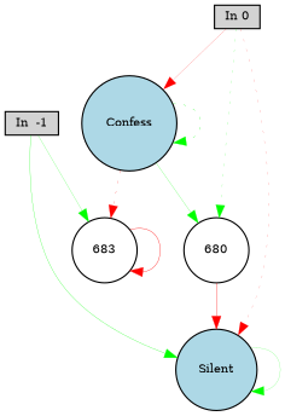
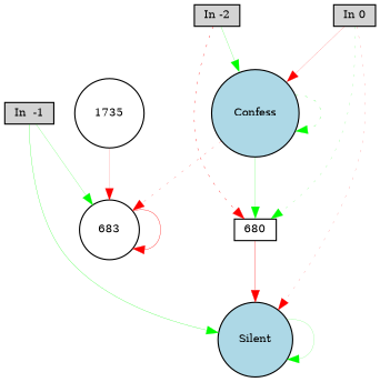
  digraph {
    node [fillcolor=lightgray fontsize=9 shape=circle style=filled]
    edge [color=green style=solid]
+   "In -2" [height=0.2 shape=box width=0.2]
    Confess [fillcolor=lightblue height=0.2 width=0.2]
-   680 [fillcolor=white height=0.2 width=0.2]
+   680 [fillcolor=white height=0.2 shape=box width=0.2]
    683 [fillcolor=white height=0.2 width=0.2]
    Silent [fillcolor=lightblue height=0.2 width=0.2]
    "In  -1" [height=0.2 shape=box width=0.2]
    "In 0" [height=0.2 shape=box width=0.2]
+   1735 [fillcolor=white height=0.2 width=0.2]
+   "In -2" -> Confess [penwidth=0.1730046014770727]
+   "In -2" -> 680 [color=red penwidth=0.30000000000000004 style=dotted]
    Confess -> Confess [penwidth=0.22369284374490184 style=dotted]
    Confess -> 680 [penwidth=0.16599876303836347]
    Confess -> 683 [color=red penwidth=0.1695185307092495 style=dotted]
    680 -> Silent [color=red penwidth=0.27707118114916474]
    683 -> 683 [color=red penwidth=0.29627962947116726]
    Silent -> Silent [penwidth=0.1345180734891442]
    "In  -1" -> 683 [penwidth=0.16177549412668582]
    "In  -1" -> Silent [penwidth=0.22221783986135019]
    "In 0" -> Confess [color=red penwidth=0.12476181925042801]
    "In 0" -> 680 [penwidth=0.12984970499251206 style=dotted]
    "In 0" -> Silent [color=red penwidth=0.11651467558917535 style=dotted]
+   1735 -> 683 [color=red penwidth=0.1168228266425777]
  }
